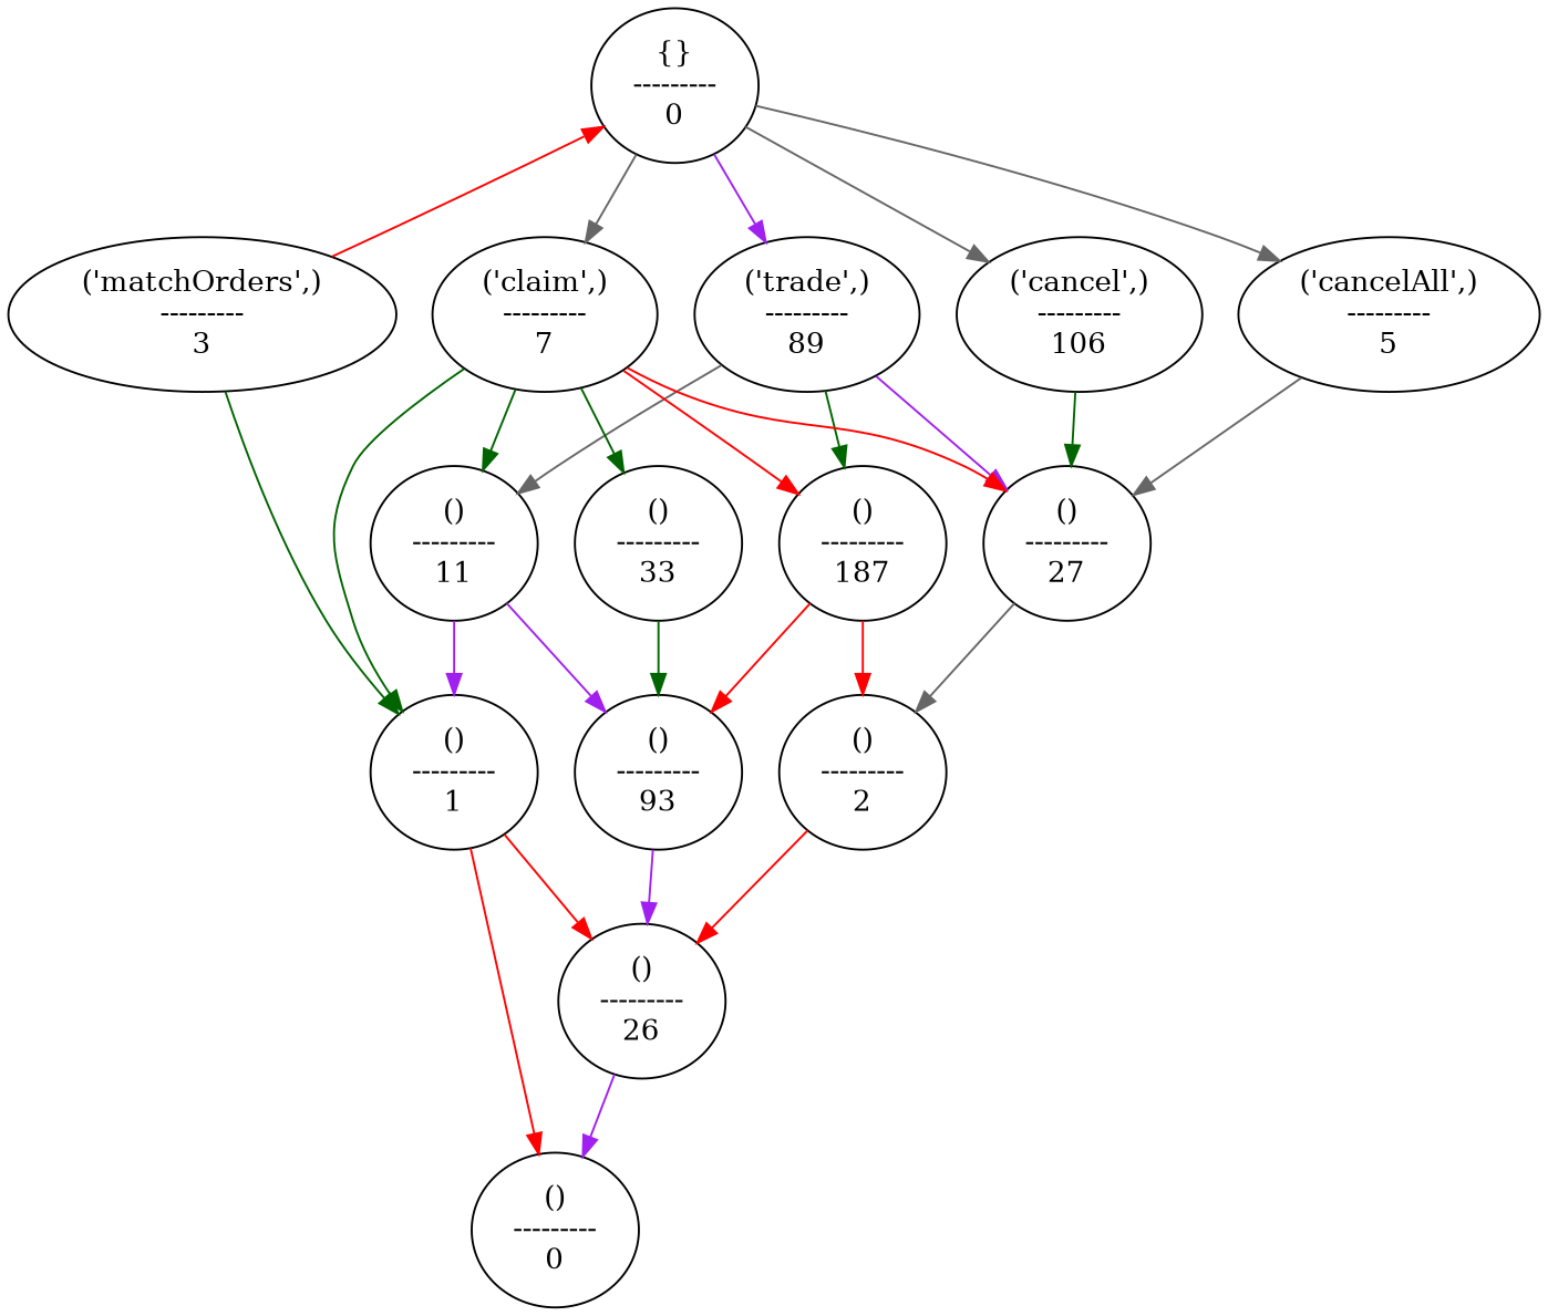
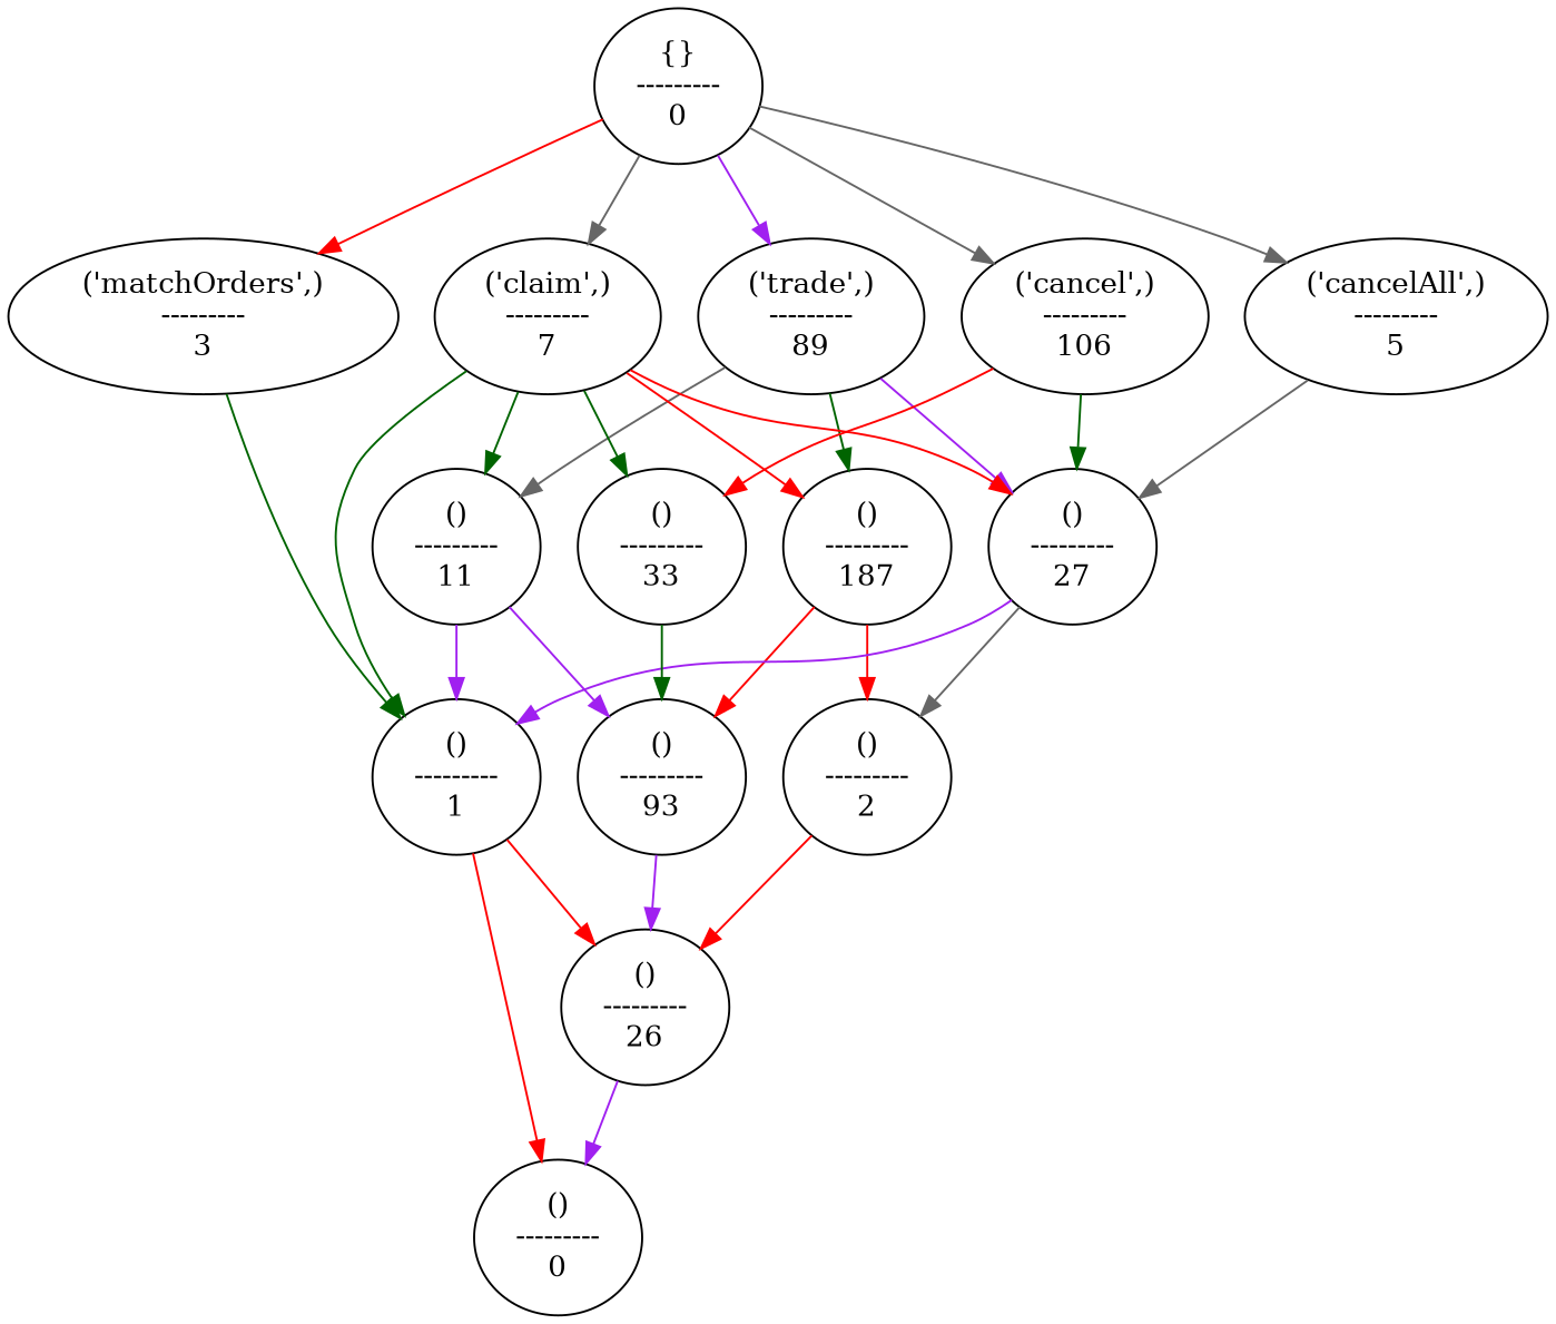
  strict digraph {
    edge [color=red]
    "{}\n---------\n0"
    "('trade',)\n---------\n89"
    "('claim',)\n---------\n7"
    "('cancel',)\n---------\n106"
    "('cancelAll',)\n---------\n5"
    "('matchOrders',)\n---------\n3"
    "()\n---------\n187"
    "()\n---------\n11"
    "()\n---------\n27"
    "()\n---------\n1"
    "()\n---------\n33"
    "()\n---------\n93"
    "()\n---------\n2"
    "()\n---------\n26"
    "()\n---------\n0"
    "{}\n---------\n0" -> "('trade',)\n---------\n89" [color=purple]
    "{}\n---------\n0" -> "('claim',)\n---------\n7" [color=gray40]
    "{}\n---------\n0" -> "('cancel',)\n---------\n106" [color=gray40]
    "{}\n---------\n0" -> "('cancelAll',)\n---------\n5" [color=gray40]
-   "('matchOrders',)\n---------\n3" -> "{}\n---------\n0"
+   "{}\n---------\n0" -> "('matchOrders',)\n---------\n3"
    "('trade',)\n---------\n89" -> "()\n---------\n187" [color=darkgreen]
    "('trade',)\n---------\n89" -> "()\n---------\n11" [color=gray40]
    "('trade',)\n---------\n89" -> "()\n---------\n27" [color=purple]
    "('claim',)\n---------\n7" -> "()\n---------\n187"
    "('claim',)\n---------\n7" -> "()\n---------\n11" [color=darkgreen]
    "('claim',)\n---------\n7" -> "()\n---------\n27"
    "('claim',)\n---------\n7" -> "()\n---------\n1" [color=darkgreen]
    "('claim',)\n---------\n7" -> "()\n---------\n33" [color=darkgreen]
    "('cancel',)\n---------\n106" -> "()\n---------\n27" [color=darkgreen]
+   "('cancel',)\n---------\n106" -> "()\n---------\n33"
    "('cancelAll',)\n---------\n5" -> "()\n---------\n27" [color=gray40]
    "('matchOrders',)\n---------\n3" -> "()\n---------\n1" [color=darkgreen]
    "()\n---------\n187" -> "()\n---------\n93"
    "()\n---------\n187" -> "()\n---------\n2"
    "()\n---------\n11" -> "()\n---------\n1" [color=purple]
    "()\n---------\n11" -> "()\n---------\n93" [color=purple]
+   "()\n---------\n27" -> "()\n---------\n1" [color=purple]
    "()\n---------\n27" -> "()\n---------\n2" [color=gray40]
    "()\n---------\n1" -> "()\n---------\n26"
    "()\n---------\n1" -> "()\n---------\n0"
    "()\n---------\n33" -> "()\n---------\n93" [color=darkgreen]
    "()\n---------\n93" -> "()\n---------\n26" [color=purple]
    "()\n---------\n2" -> "()\n---------\n26"
    "()\n---------\n26" -> "()\n---------\n0" [color=purple]
  }
